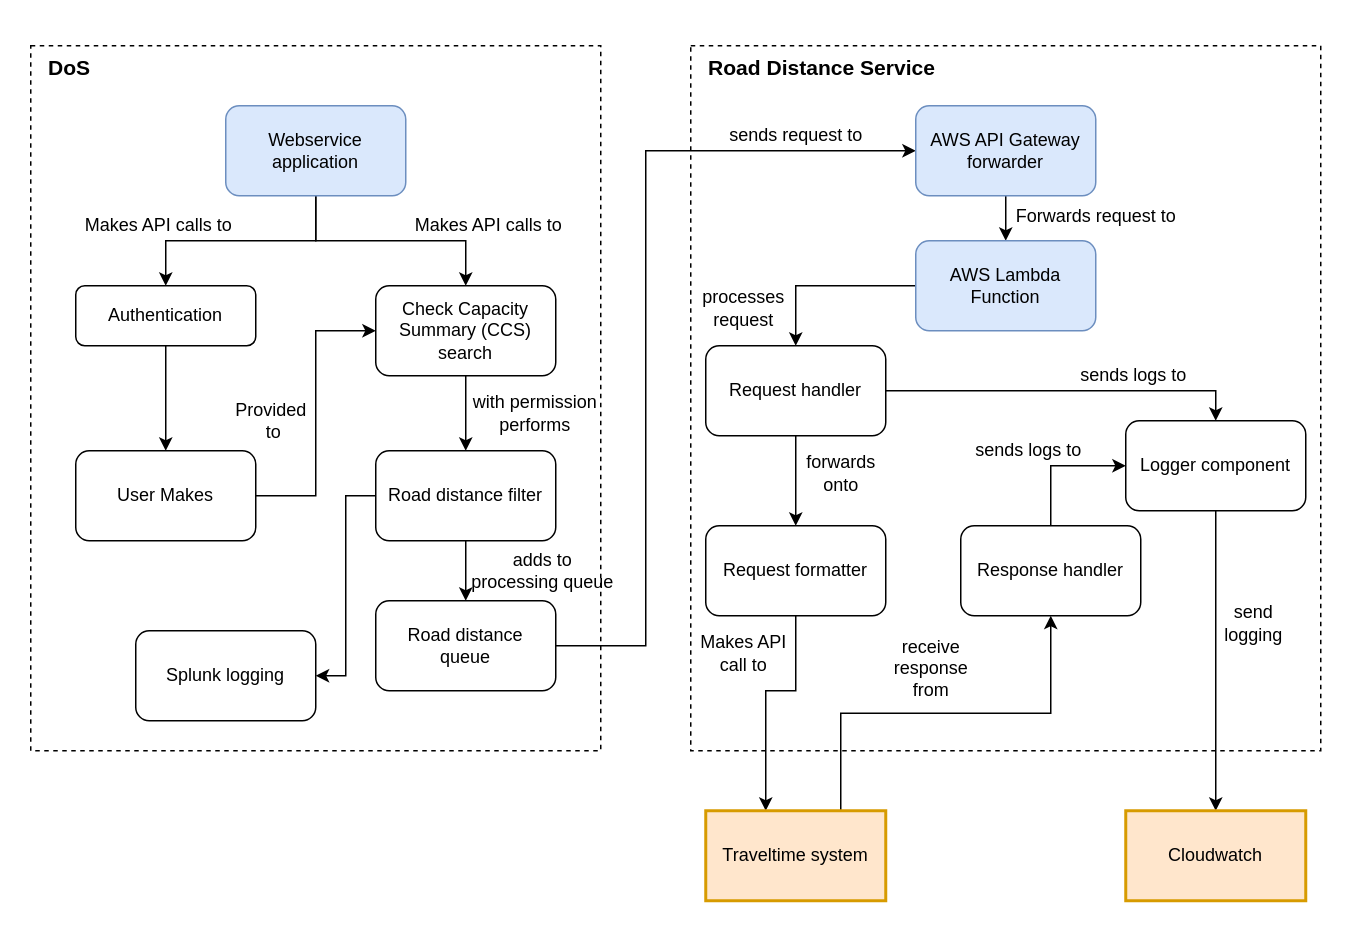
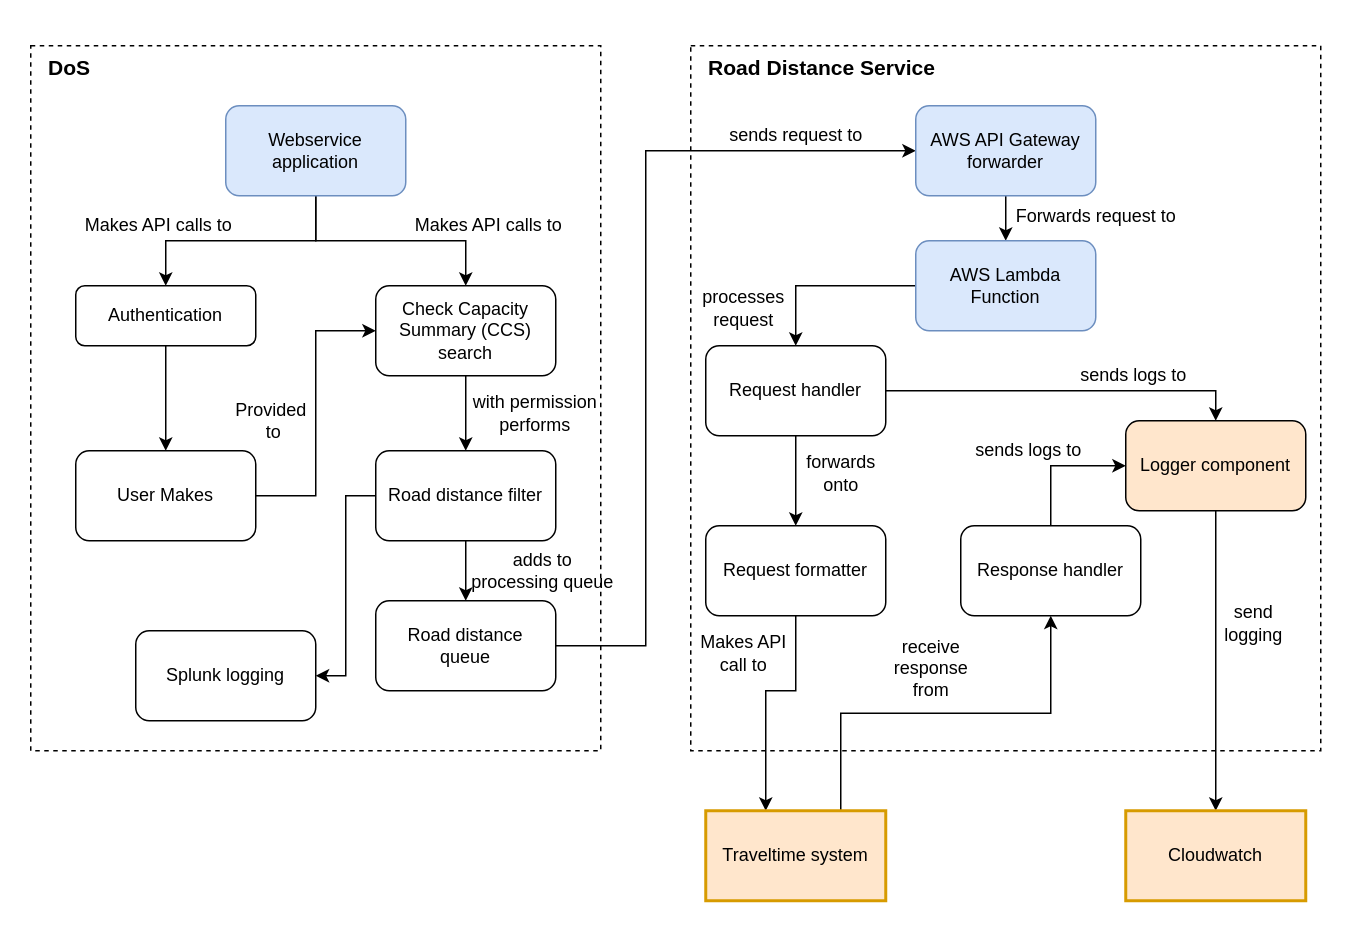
  <mxCell id="0" />
  <mxCell id="1" parent="0" />
  <mxCell id="2" value="" style="rounded=0;whiteSpace=wrap;html=1;dashed=1;fillColor=none;align=left;" parent="1" vertex="1"><mxGeometry x="20" y="30" width="380" height="470" as="geometry" /></mxCell>
  <mxCell id="3" value="" style="rounded=0;whiteSpace=wrap;html=1;dashed=1;fillColor=none;" parent="1" vertex="1"><mxGeometry x="460" y="30" width="420" height="470" as="geometry" /></mxCell>
  <mxCell id="4" style="edgeStyle=orthogonalEdgeStyle;rounded=0;orthogonalLoop=1;jettySize=auto;html=1;entryX=0.5;entryY=0;entryDx=0;entryDy=0;" parent="1" source="5" target="12" edge="1"><mxGeometry relative="1" as="geometry" /></mxCell>
  <mxCell id="5" value="Authentication" style="rounded=1;whiteSpace=wrap;html=1;" parent="1" vertex="1"><mxGeometry x="50" y="190" width="120" height="40" as="geometry" /></mxCell>
  <mxCell id="6" style="edgeStyle=orthogonalEdgeStyle;rounded=0;orthogonalLoop=1;jettySize=auto;html=1;" parent="1" source="8" target="5" edge="1"><mxGeometry relative="1" as="geometry" /></mxCell>
  <mxCell id="7" style="edgeStyle=orthogonalEdgeStyle;rounded=0;orthogonalLoop=1;jettySize=auto;html=1;entryX=0.5;entryY=0;entryDx=0;entryDy=0;" parent="1" source="8" target="10" edge="1"><mxGeometry relative="1" as="geometry" /></mxCell>
  <mxCell id="8" value="Webservice application" style="rounded=1;whiteSpace=wrap;html=1;fillColor=#dae8fc;strokeColor=#6c8ebf;" parent="1" vertex="1"><mxGeometry x="150" y="70" width="120" height="60" as="geometry" /></mxCell>
  <mxCell id="9" style="edgeStyle=orthogonalEdgeStyle;rounded=0;orthogonalLoop=1;jettySize=auto;html=1;entryX=0.5;entryY=0;entryDx=0;entryDy=0;" parent="1" source="10" target="16" edge="1"><mxGeometry relative="1" as="geometry" /></mxCell>
  <mxCell id="10" value="Check Capacity Summary (CCS) search" style="rounded=1;whiteSpace=wrap;html=1;" parent="1" vertex="1"><mxGeometry x="250" y="190" width="120" height="60" as="geometry" /></mxCell>
  <mxCell id="11" style="edgeStyle=orthogonalEdgeStyle;rounded=0;orthogonalLoop=1;jettySize=auto;html=1;entryX=0;entryY=0.5;entryDx=0;entryDy=0;" parent="1" source="12" target="10" edge="1"><mxGeometry relative="1" as="geometry" /></mxCell>
  <mxCell id="12" value="User Makes" style="rounded=1;whiteSpace=wrap;html=1;" parent="1" vertex="1"><mxGeometry x="50" y="300" width="120" height="60" as="geometry" /></mxCell>
  <mxCell id="13" style="edgeStyle=orthogonalEdgeStyle;rounded=0;orthogonalLoop=1;jettySize=auto;html=1;entryX=1;entryY=0.5;entryDx=0;entryDy=0;" parent="1" source="16" target="17" edge="1"><mxGeometry relative="1" as="geometry" /></mxCell>
  <mxCell id="14" style="edgeStyle=orthogonalEdgeStyle;rounded=0;orthogonalLoop=1;jettySize=auto;html=1;entryX=0;entryY=0.5;entryDx=0;entryDy=0;exitX=1;exitY=0.5;exitDx=0;exitDy=0;" parent="1" source="49" target="19" edge="1"><mxGeometry relative="1" as="geometry"><Array as="points"><mxPoint x="430" y="430" /><mxPoint x="430" y="100" /></Array><mxPoint x="390" y="330" as="sourcePoint" /></mxGeometry></mxCell>
  <mxCell id="15" style="edgeStyle=orthogonalEdgeStyle;rounded=0;orthogonalLoop=1;jettySize=auto;html=1;exitX=0.5;exitY=1;exitDx=0;exitDy=0;entryX=0.5;entryY=0;entryDx=0;entryDy=0;" parent="1" source="16" target="49" edge="1"><mxGeometry relative="1" as="geometry" /></mxCell>
  <mxCell id="16" value="Road distance filter" style="rounded=1;whiteSpace=wrap;html=1;" parent="1" vertex="1"><mxGeometry x="250" y="300" width="120" height="60" as="geometry" /></mxCell>
  <mxCell id="17" value="Splunk logging" style="rounded=1;whiteSpace=wrap;html=1;" parent="1" vertex="1"><mxGeometry x="90" y="420" width="120" height="60" as="geometry" /></mxCell>
  <mxCell id="18" style="edgeStyle=orthogonalEdgeStyle;rounded=0;orthogonalLoop=1;jettySize=auto;html=1;entryX=0.5;entryY=0;entryDx=0;entryDy=0;" parent="1" source="19" target="21" edge="1"><mxGeometry relative="1" as="geometry" /></mxCell>
  <mxCell id="19" value="AWS API Gateway forwarder" style="rounded=1;whiteSpace=wrap;html=1;fillColor=#dae8fc;strokeColor=#6c8ebf;" parent="1" vertex="1"><mxGeometry x="610" y="70" width="120" height="60" as="geometry" /></mxCell>
  <mxCell id="20" style="edgeStyle=orthogonalEdgeStyle;rounded=0;orthogonalLoop=1;jettySize=auto;html=1;" parent="1" source="21" target="25" edge="1"><mxGeometry relative="1" as="geometry" /></mxCell>
  <mxCell id="21" value="AWS Lambda Function" style="rounded=1;whiteSpace=wrap;html=1;fillColor=#dae8fc;strokeColor=#6c8ebf;" parent="1" vertex="1"><mxGeometry x="610" y="160" width="120" height="60" as="geometry" /></mxCell>
  <mxCell id="22" style="edgeStyle=orthogonalEdgeStyle;rounded=0;orthogonalLoop=1;jettySize=auto;html=1;exitX=0.5;exitY=1;exitDx=0;exitDy=0;" parent="1" source="46" target="42" edge="1"><mxGeometry relative="1" as="geometry"><Array as="points"><mxPoint x="510" y="460" /></Array></mxGeometry></mxCell>
  <mxCell id="23" style="edgeStyle=orthogonalEdgeStyle;rounded=0;orthogonalLoop=1;jettySize=auto;html=1;entryX=0.5;entryY=0;entryDx=0;entryDy=0;" parent="1" source="25" target="46" edge="1"><mxGeometry relative="1" as="geometry" /></mxCell>
  <mxCell id="24" style="edgeStyle=orthogonalEdgeStyle;rounded=0;orthogonalLoop=1;jettySize=auto;html=1;exitX=1;exitY=0.5;exitDx=0;exitDy=0;entryX=0.5;entryY=0;entryDx=0;entryDy=0;" parent="1" source="25" target="29" edge="1"><mxGeometry relative="1" as="geometry" /></mxCell>
  <mxCell id="25" value="Request handler" style="rounded=1;whiteSpace=wrap;html=1;" parent="1" vertex="1"><mxGeometry x="470" y="230" width="120" height="60" as="geometry" /></mxCell>
  <mxCell id="26" style="edgeStyle=orthogonalEdgeStyle;rounded=0;orthogonalLoop=1;jettySize=auto;html=1;entryX=0;entryY=0.5;entryDx=0;entryDy=0;exitX=0.5;exitY=0;exitDx=0;exitDy=0;" parent="1" source="27" target="29" edge="1"><mxGeometry relative="1" as="geometry" /></mxCell>
  <mxCell id="27" value="Response handler" style="rounded=1;whiteSpace=wrap;html=1;" parent="1" vertex="1"><mxGeometry x="640" y="350" width="120" height="60" as="geometry" /></mxCell>
  <mxCell id="28" style="edgeStyle=orthogonalEdgeStyle;rounded=0;orthogonalLoop=1;jettySize=auto;html=1;entryX=0.5;entryY=0;entryDx=0;entryDy=0;" parent="1" source="29" target="45" edge="1"><mxGeometry relative="1" as="geometry"><mxPoint x="680" y="420" as="targetPoint" /></mxGeometry></mxCell>
- <mxCell id="29" value="Logger component" style="rounded=1;whiteSpace=wrap;html=1;" parent="1" vertex="1"><mxGeometry x="750" y="280" width="120" height="60" as="geometry" /></mxCell>
+ <mxCell id="29" value="Logger component" style="rounded=1;whiteSpace=wrap;html=1;fillColor=#ffe6cc;" parent="1" vertex="1"><mxGeometry x="750" y="280" width="120" height="60" as="geometry" /></mxCell>
  <mxCell id="30" value="&lt;h3&gt;&lt;b&gt;DoS&lt;/b&gt;&lt;/h3&gt;" style="text;html=1;align=left;verticalAlign=middle;resizable=0;points=[];autosize=1;strokeColor=none;" parent="1" vertex="1"><mxGeometry x="30" width="40" height="50" as="geometry" y="20" /></mxCell>
  <mxCell id="31" value="&lt;h3&gt;&lt;b&gt;Road Distance Service&lt;/b&gt;&lt;/h3&gt;" style="text;html=1;align=left;verticalAlign=middle;resizable=0;points=[];autosize=1;strokeColor=none;" parent="1" vertex="1"><mxGeometry x="470" width="170" height="50" as="geometry" y="20" /></mxCell>
  <mxCell id="32" value="Makes API calls to" style="text;html=1;align=center;verticalAlign=middle;resizable=0;points=[];autosize=1;strokeColor=none;" parent="1" vertex="1"><mxGeometry x="50" y="140" width="110" height="20" as="geometry" /></mxCell>
  <mxCell id="33" value="Makes API calls to" style="text;html=1;align=center;verticalAlign=middle;resizable=0;points=[];autosize=1;strokeColor=none;" parent="1" vertex="1"><mxGeometry x="270" y="140" width="110" height="20" as="geometry" /></mxCell>
  <mxCell id="34" value="Provided&lt;br&gt;&amp;nbsp;to" style="text;html=1;align=center;verticalAlign=middle;resizable=0;points=[];autosize=1;strokeColor=none;" parent="1" vertex="1"><mxGeometry x="150" y="265" width="60" height="30" as="geometry" /></mxCell>
  <mxCell id="35" value="with permission &lt;br&gt;performs" style="text;html=1;align=center;verticalAlign=middle;resizable=0;points=[];autosize=1;strokeColor=none;" parent="1" vertex="1"><mxGeometry x="306" y="260" width="100" height="30" as="geometry" /></mxCell>
  <mxCell id="36" value="sends request to" style="text;html=1;align=center;verticalAlign=middle;resizable=0;points=[];autosize=1;strokeColor=none;" parent="1" vertex="1"><mxGeometry x="480" y="80" width="100" height="20" as="geometry" /></mxCell>
  <mxCell id="37" value="sends logs to" style="text;html=1;align=center;verticalAlign=middle;resizable=0;points=[];autosize=1;strokeColor=none;" parent="1" vertex="1"><mxGeometry x="640" y="290" width="90" height="20" as="geometry" /></mxCell>
  <mxCell id="38" value="Forwards request to" style="text;html=1;align=center;verticalAlign=middle;resizable=0;points=[];autosize=1;strokeColor=none;" parent="1" vertex="1"><mxGeometry x="670" y="134" width="120" height="20" as="geometry" /></mxCell>
  <mxCell id="39" value="processes&lt;br&gt;request" style="text;html=1;align=center;verticalAlign=middle;resizable=0;points=[];autosize=1;strokeColor=none;" parent="1" vertex="1"><mxGeometry x="460" y="190" width="70" height="30" as="geometry" /></mxCell>
  <mxCell id="40" value="send&lt;br&gt;logging" style="text;html=1;align=center;verticalAlign=middle;resizable=0;points=[];autosize=1;strokeColor=none;" parent="1" vertex="1"><mxGeometry x="810" y="400" width="50" height="30" as="geometry" /></mxCell>
  <mxCell id="41" style="edgeStyle=orthogonalEdgeStyle;rounded=0;orthogonalLoop=1;jettySize=auto;html=1;entryX=0.5;entryY=1;entryDx=0;entryDy=0;exitX=0.75;exitY=0;exitDx=0;exitDy=0;" parent="1" source="42" target="27" edge="1"><mxGeometry relative="1" as="geometry" /></mxCell>
  <mxCell id="42" value="Traveltime system" style="rounded=0;whiteSpace=wrap;html=1;fillColor=#ffe6cc;strokeColor=#d79b00;strokeWidth=2;" parent="1" vertex="1"><mxGeometry x="470" y="540" width="120" height="60" as="geometry" /></mxCell>
  <mxCell id="43" value="Makes API &lt;br&gt;call to" style="text;html=1;align=center;verticalAlign=middle;resizable=0;points=[];autosize=1;shadow=0;" parent="1" vertex="1"><mxGeometry x="460" y="420" width="70" height="30" as="geometry" /></mxCell>
  <mxCell id="44" value="receive &lt;br&gt;response &lt;br&gt;from" style="text;html=1;align=center;verticalAlign=middle;resizable=0;points=[];autosize=1;strokeColor=none;" parent="1" vertex="1"><mxGeometry x="590" y="420" width="60" height="50" as="geometry" /></mxCell>
  <mxCell id="45" value="Cloudwatch" style="rounded=0;whiteSpace=wrap;html=1;fillColor=#ffe6cc;strokeColor=#d79b00;strokeWidth=2;" parent="1" vertex="1"><mxGeometry x="750" y="540" width="120" height="60" as="geometry" /></mxCell>
  <mxCell id="46" value="Request formatter" style="rounded=1;whiteSpace=wrap;html=1;" parent="1" vertex="1"><mxGeometry x="470" y="350" width="120" height="60" as="geometry" /></mxCell>
  <mxCell id="47" value="forwards&lt;br&gt;onto" style="text;html=1;align=center;verticalAlign=middle;resizable=0;points=[];autosize=1;shadow=0;" parent="1" vertex="1"><mxGeometry x="530" y="300" width="60" height="30" as="geometry" /></mxCell>
  <mxCell id="48" value="sends logs to" style="text;html=1;align=center;verticalAlign=middle;resizable=0;points=[];autosize=1;strokeColor=none;" parent="1" vertex="1"><mxGeometry x="710" y="240" width="90" height="20" as="geometry" /></mxCell>
  <mxCell id="49" value="Road distance &lt;br&gt;queue" style="rounded=1;whiteSpace=wrap;html=1;" parent="1" vertex="1"><mxGeometry x="250" y="400" width="120" height="60" as="geometry" /></mxCell>
  <mxCell id="50" value="adds to &lt;br&gt;processing queue" style="text;html=1;align=center;verticalAlign=middle;resizable=0;points=[];autosize=1;strokeColor=none;" parent="1" vertex="1"><mxGeometry x="306" y="365" width="110" height="30" as="geometry" /></mxCell>
